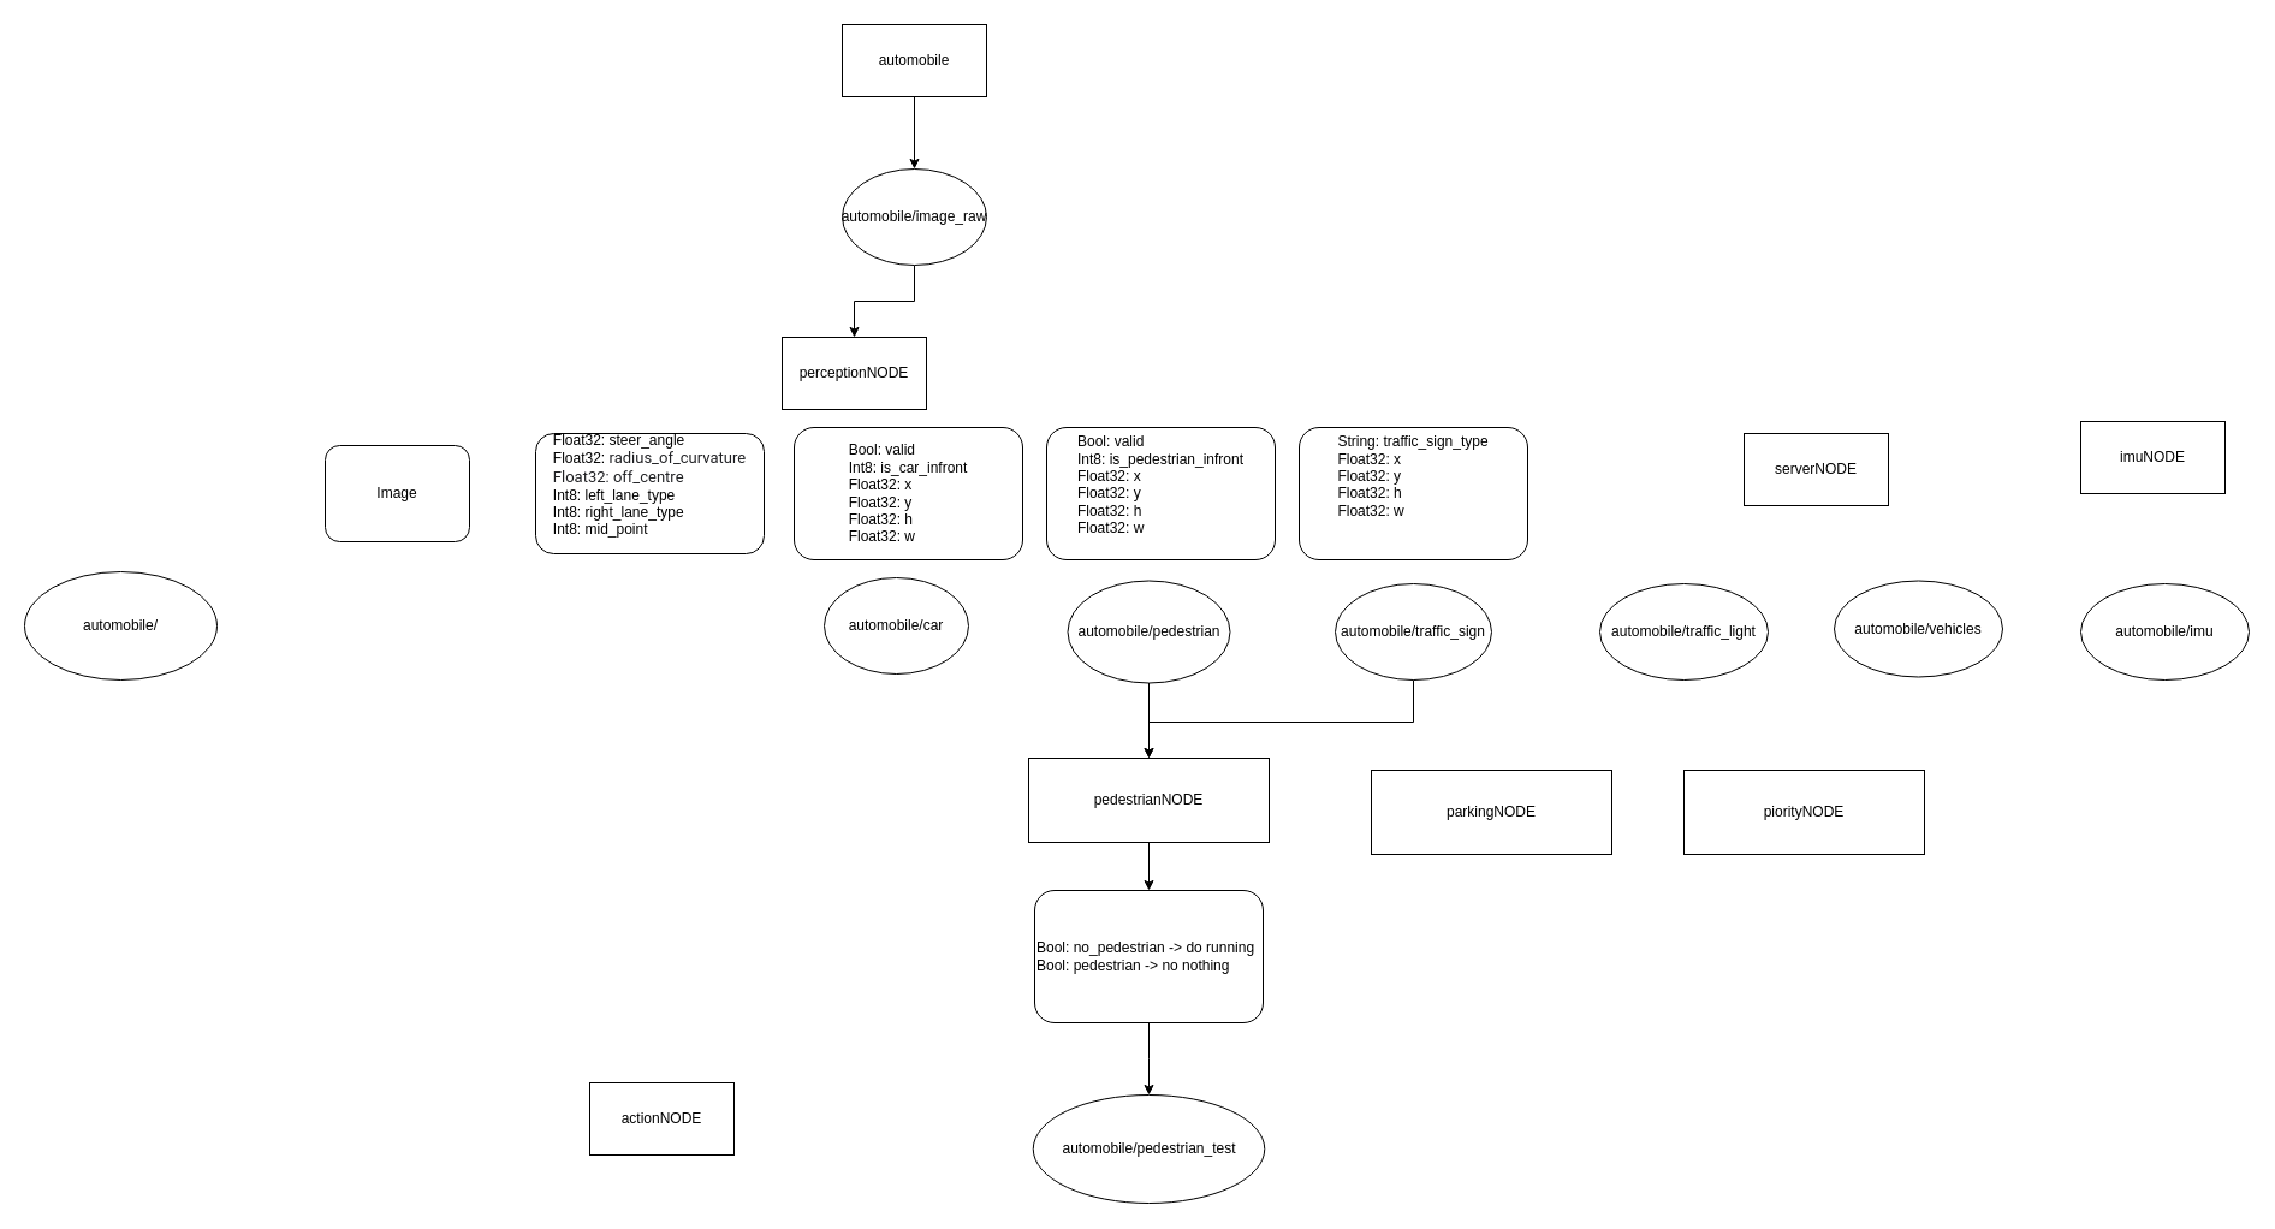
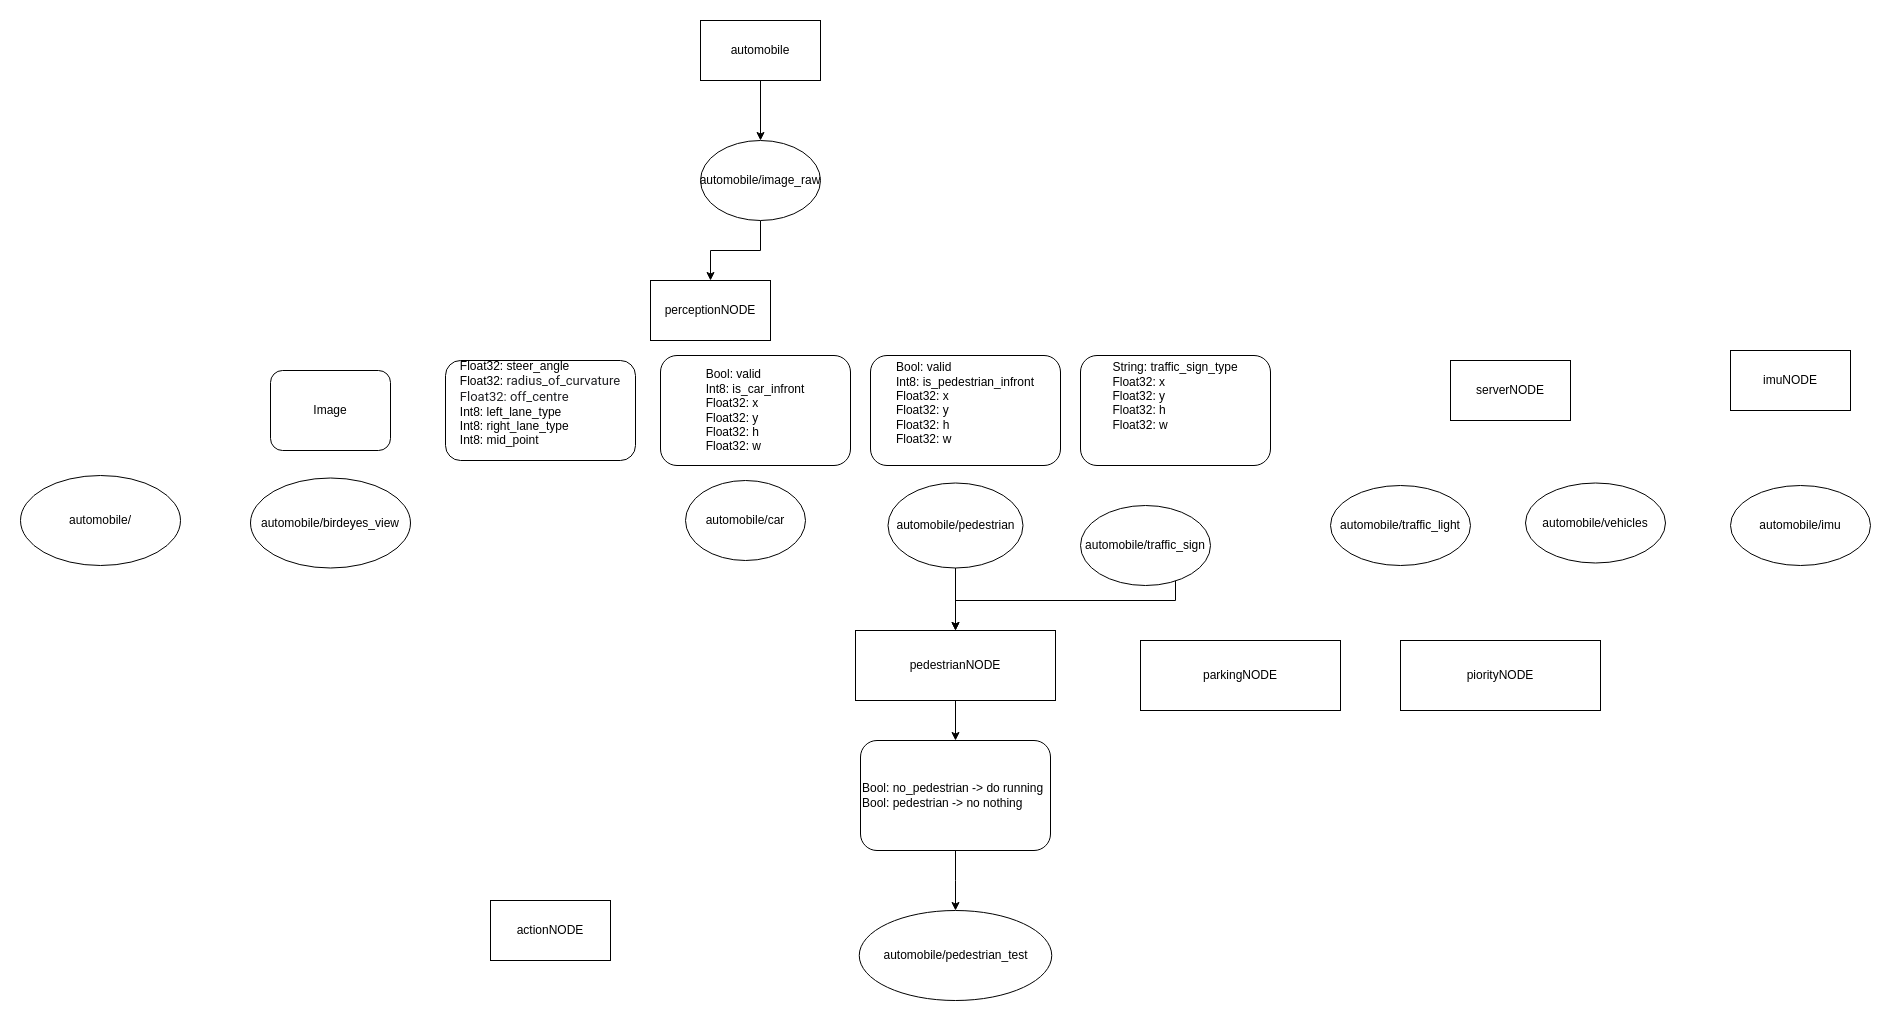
  <mxCell id="0" />
  <mxCell id="1" parent="0" />
  <mxCell id="2" value="perceptionNODE" style="rounded=0;whiteSpace=wrap;html=1;" vertex="1" parent="1"><mxGeometry x="650" y="280" width="120" height="60" as="geometry" /></mxCell>
  <mxCell id="3" value="automobile/car" style="ellipse;whiteSpace=wrap;html=1;rounded=0;" vertex="1" parent="1"><mxGeometry x="685" y="480" width="120" height="80" as="geometry" /></mxCell>
  <mxCell id="4" value="" style="edgeStyle=orthogonalEdgeStyle;rounded=0;orthogonalLoop=1;jettySize=auto;html=1;" edge="1" parent="1" source="5" target="7"><mxGeometry relative="1" as="geometry" /></mxCell>
  <mxCell id="5" value="automobile" style="rounded=0;whiteSpace=wrap;html=1;" vertex="1" parent="1"><mxGeometry x="700" y="20" width="120" height="60" as="geometry" /></mxCell>
  <mxCell id="6" style="edgeStyle=orthogonalEdgeStyle;rounded=0;orthogonalLoop=1;jettySize=auto;html=1;entryX=0.5;entryY=0;entryDx=0;entryDy=0;" edge="1" parent="1" source="7" target="2"><mxGeometry relative="1" as="geometry" /></mxCell>
  <mxCell id="7" value="automobile/image_raw" style="ellipse;whiteSpace=wrap;html=1;" vertex="1" parent="1"><mxGeometry x="700" y="140" width="120" height="80" as="geometry" /></mxCell>
  <mxCell id="8" value="actionNODE" style="rounded=0;whiteSpace=wrap;html=1;" vertex="1" parent="1"><mxGeometry x="490" y="900" width="120" height="60" as="geometry" /></mxCell>
  <mxCell id="9" value="automobile/vehicles" style="ellipse;whiteSpace=wrap;html=1;" vertex="1" parent="1"><mxGeometry x="1525" y="482.5" width="140" height="80" as="geometry" /></mxCell>
  <mxCell id="10" style="edgeStyle=orthogonalEdgeStyle;rounded=0;orthogonalLoop=1;jettySize=auto;html=1;entryX=0.5;entryY=0;entryDx=0;entryDy=0;" edge="1" parent="1" source="11" target="26"><mxGeometry relative="1" as="geometry"><Array as="points"><mxPoint x="1175" y="600" /><mxPoint x="955" y="600" /></Array></mxGeometry></mxCell>
- <mxCell id="11" value="automobile/traffic_sign" style="ellipse;whiteSpace=wrap;html=1;rounded=0;" vertex="1" parent="1"><mxGeometry x="1110" y="485" width="130" height="80" as="geometry" /></mxCell>
+ <mxCell id="11" value="automobile/traffic_sign" style="ellipse;whiteSpace=wrap;html=1;rounded=0;" vertex="1" parent="1"><mxGeometry x="1080" y="505" width="130" height="80" as="geometry" /></mxCell>
  <mxCell id="12" value="automobile/traffic_light" style="ellipse;whiteSpace=wrap;html=1;rounded=0;" vertex="1" parent="1"><mxGeometry x="1330" y="485" width="140" height="80" as="geometry" /></mxCell>
  <mxCell id="13" value="serverNODE" style="rounded=0;whiteSpace=wrap;html=1;" vertex="1" parent="1"><mxGeometry x="1450" y="360" width="120" height="60" as="geometry" /></mxCell>
  <mxCell id="14" value="Image" style="rounded=1;whiteSpace=wrap;html=1;" vertex="1" parent="1"><mxGeometry x="270" y="370" width="120" height="80" as="geometry" /></mxCell>
+ <mxCell id="15" value="automobile/birdeyes_view" style="ellipse;whiteSpace=wrap;html=1;rounded=0;" vertex="1" parent="1"><mxGeometry x="250" y="477.5" width="160" height="90" as="geometry" /></mxCell>
  <mxCell id="16" value="&lt;div style=&quot;text-align: left;&quot;&gt;&lt;span style=&quot;background-color: initial;&quot;&gt;Float32: steer_angle&lt;/span&gt;&lt;/div&gt;&lt;div style=&quot;text-align: left;&quot;&gt;Float32:&amp;nbsp;&lt;span style=&quot;color: rgb(32, 33, 36); font-family: Roboto, arial, sans-serif; font-size: 13px; background-color: rgb(255, 255, 255);&quot;&gt;radius_of_curvature&lt;/span&gt;&lt;/div&gt;&lt;div style=&quot;text-align: left;&quot;&gt;&lt;span style=&quot;background-color: initial;&quot;&gt;&lt;font face=&quot;Roboto, arial, sans-serif&quot; color=&quot;#202124&quot;&gt;&lt;span style=&quot;font-size: 13px;&quot;&gt;Float32: off_centre&lt;br&gt;&lt;/span&gt;&lt;/font&gt;Int8: left_lane_type&lt;/span&gt;&lt;/div&gt;&lt;div style=&quot;text-align: left;&quot;&gt;Int8: right_lane_type&lt;/div&gt;&lt;div style=&quot;text-align: left;&quot;&gt;Int8: mid_point&lt;/div&gt;&lt;div style=&quot;text-align: left;&quot;&gt;&lt;br&gt;&lt;/div&gt;" style="rounded=1;whiteSpace=wrap;html=1;" vertex="1" parent="1"><mxGeometry x="445" y="360" width="190" height="100" as="geometry" /></mxCell>
  <mxCell id="17" value="automobile/" style="ellipse;whiteSpace=wrap;html=1;rounded=0;" vertex="1" parent="1"><mxGeometry x="20" y="475" width="160" height="90" as="geometry" /></mxCell>
  <mxCell id="18" value="&lt;div style=&quot;text-align: left;&quot;&gt;&lt;span style=&quot;background-color: initial;&quot;&gt;String: traffic_sign_type&lt;br&gt;Float32: x&lt;/span&gt;&lt;/div&gt;&lt;div style=&quot;text-align: left;&quot;&gt;Float32: y&lt;span style=&quot;background-color: initial;&quot;&gt;&lt;br&gt;&lt;/span&gt;&lt;/div&gt;&lt;div style=&quot;text-align: left;&quot;&gt;Float32: h&lt;br&gt;&lt;/div&gt;&lt;div style=&quot;text-align: left;&quot;&gt;Float32: w&lt;br&gt;&lt;/div&gt;&lt;div style=&quot;text-align: left;&quot;&gt;&lt;br&gt;&lt;/div&gt;&lt;div style=&quot;text-align: left;&quot;&gt;&lt;br&gt;&lt;/div&gt;" style="rounded=1;whiteSpace=wrap;html=1;" vertex="1" parent="1"><mxGeometry x="1080" y="355" width="190" height="110" as="geometry" /></mxCell>
  <mxCell id="19" value="&lt;div style=&quot;text-align: left;&quot;&gt;&lt;div style=&quot;border-color: var(--border-color);&quot;&gt;Bool: valid&lt;/div&gt;&lt;/div&gt;&lt;div style=&quot;text-align: left;&quot;&gt;Int8: is_car_infront&lt;/div&gt;&lt;div style=&quot;text-align: left;&quot;&gt;&lt;div style=&quot;border-color: var(--border-color);&quot;&gt;Float32: x&lt;/div&gt;&lt;div style=&quot;border-color: var(--border-color);&quot;&gt;Float32: y&lt;span style=&quot;border-color: var(--border-color); background-color: initial;&quot;&gt;&lt;br style=&quot;border-color: var(--border-color);&quot;&gt;&lt;/span&gt;&lt;/div&gt;&lt;div style=&quot;border-color: var(--border-color);&quot;&gt;Float32: h&lt;br style=&quot;border-color: var(--border-color);&quot;&gt;&lt;/div&gt;&lt;div style=&quot;border-color: var(--border-color);&quot;&gt;Float32: w&lt;/div&gt;&lt;/div&gt;" style="rounded=1;whiteSpace=wrap;html=1;" vertex="1" parent="1"><mxGeometry x="660" y="355" width="190" height="110" as="geometry" /></mxCell>
  <mxCell id="20" value="" style="edgeStyle=orthogonalEdgeStyle;rounded=0;orthogonalLoop=1;jettySize=auto;html=1;" edge="1" parent="1" source="21" target="26"><mxGeometry relative="1" as="geometry" /></mxCell>
  <mxCell id="21" value="automobile/pedestrian" style="ellipse;whiteSpace=wrap;html=1;rounded=0;" vertex="1" parent="1"><mxGeometry x="887.5" y="482.5" width="135" height="85" as="geometry" /></mxCell>
  <mxCell id="22" value="&lt;div style=&quot;text-align: left;&quot;&gt;Bool: valid&lt;/div&gt;&lt;div style=&quot;text-align: left;&quot;&gt;Int8: is_pedestrian_infront&lt;/div&gt;&lt;div style=&quot;text-align: left;&quot;&gt;&lt;div style=&quot;border-color: var(--border-color);&quot;&gt;Float32: x&lt;/div&gt;&lt;div style=&quot;border-color: var(--border-color);&quot;&gt;Float32: y&lt;br style=&quot;border-color: var(--border-color);&quot;&gt;&lt;/div&gt;&lt;div style=&quot;border-color: var(--border-color);&quot;&gt;Float32: h&lt;br style=&quot;border-color: var(--border-color);&quot;&gt;&lt;/div&gt;&lt;div style=&quot;border-color: var(--border-color);&quot;&gt;Float32: w&lt;/div&gt;&lt;/div&gt;&lt;div style=&quot;text-align: left;&quot;&gt;&lt;br&gt;&lt;/div&gt;" style="rounded=1;whiteSpace=wrap;html=1;" vertex="1" parent="1"><mxGeometry x="870" y="355" width="190" height="110" as="geometry" /></mxCell>
  <mxCell id="23" value="imuNODE" style="rounded=0;whiteSpace=wrap;html=1;" vertex="1" parent="1"><mxGeometry x="1730" y="350" width="120" height="60" as="geometry" /></mxCell>
  <mxCell id="24" value="automobile/imu" style="ellipse;whiteSpace=wrap;html=1;" vertex="1" parent="1"><mxGeometry x="1730" y="485" width="140" height="80" as="geometry" /></mxCell>
  <mxCell id="25" value="" style="edgeStyle=orthogonalEdgeStyle;rounded=0;orthogonalLoop=1;jettySize=auto;html=1;" edge="1" parent="1" source="26" target="29"><mxGeometry relative="1" as="geometry" /></mxCell>
  <mxCell id="26" value="pedestrianNODE" style="rounded=0;whiteSpace=wrap;html=1;" vertex="1" parent="1"><mxGeometry x="855" y="630" width="200" height="70" as="geometry" /></mxCell>
  <mxCell id="27" value="automobile/pedestrian_test" style="ellipse;whiteSpace=wrap;html=1;rounded=0;" vertex="1" parent="1"><mxGeometry x="858.75" y="910" width="192.5" height="90" as="geometry" /></mxCell>
  <mxCell id="28" value="" style="edgeStyle=orthogonalEdgeStyle;rounded=0;orthogonalLoop=1;jettySize=auto;html=1;" edge="1" parent="1" source="29" target="27"><mxGeometry relative="1" as="geometry" /></mxCell>
  <mxCell id="29" value="Bool: no_pedestrian -&amp;gt; do running&lt;br&gt;&lt;div style=&quot;border-color: var(--border-color);&quot;&gt;Bool: pedestrian -&amp;gt; no nothing&lt;/div&gt;" style="rounded=1;whiteSpace=wrap;html=1;align=left;" vertex="1" parent="1"><mxGeometry x="860" y="740" width="190" height="110" as="geometry" /></mxCell>
  <mxCell id="30" value="parkingNODE" style="rounded=0;whiteSpace=wrap;html=1;" vertex="1" parent="1"><mxGeometry x="1140" y="640" width="200" height="70" as="geometry" /></mxCell>
  <mxCell id="31" value="piorityNODE" style="rounded=0;whiteSpace=wrap;html=1;" vertex="1" parent="1"><mxGeometry x="1400" y="640" width="200" height="70" as="geometry" /></mxCell>
